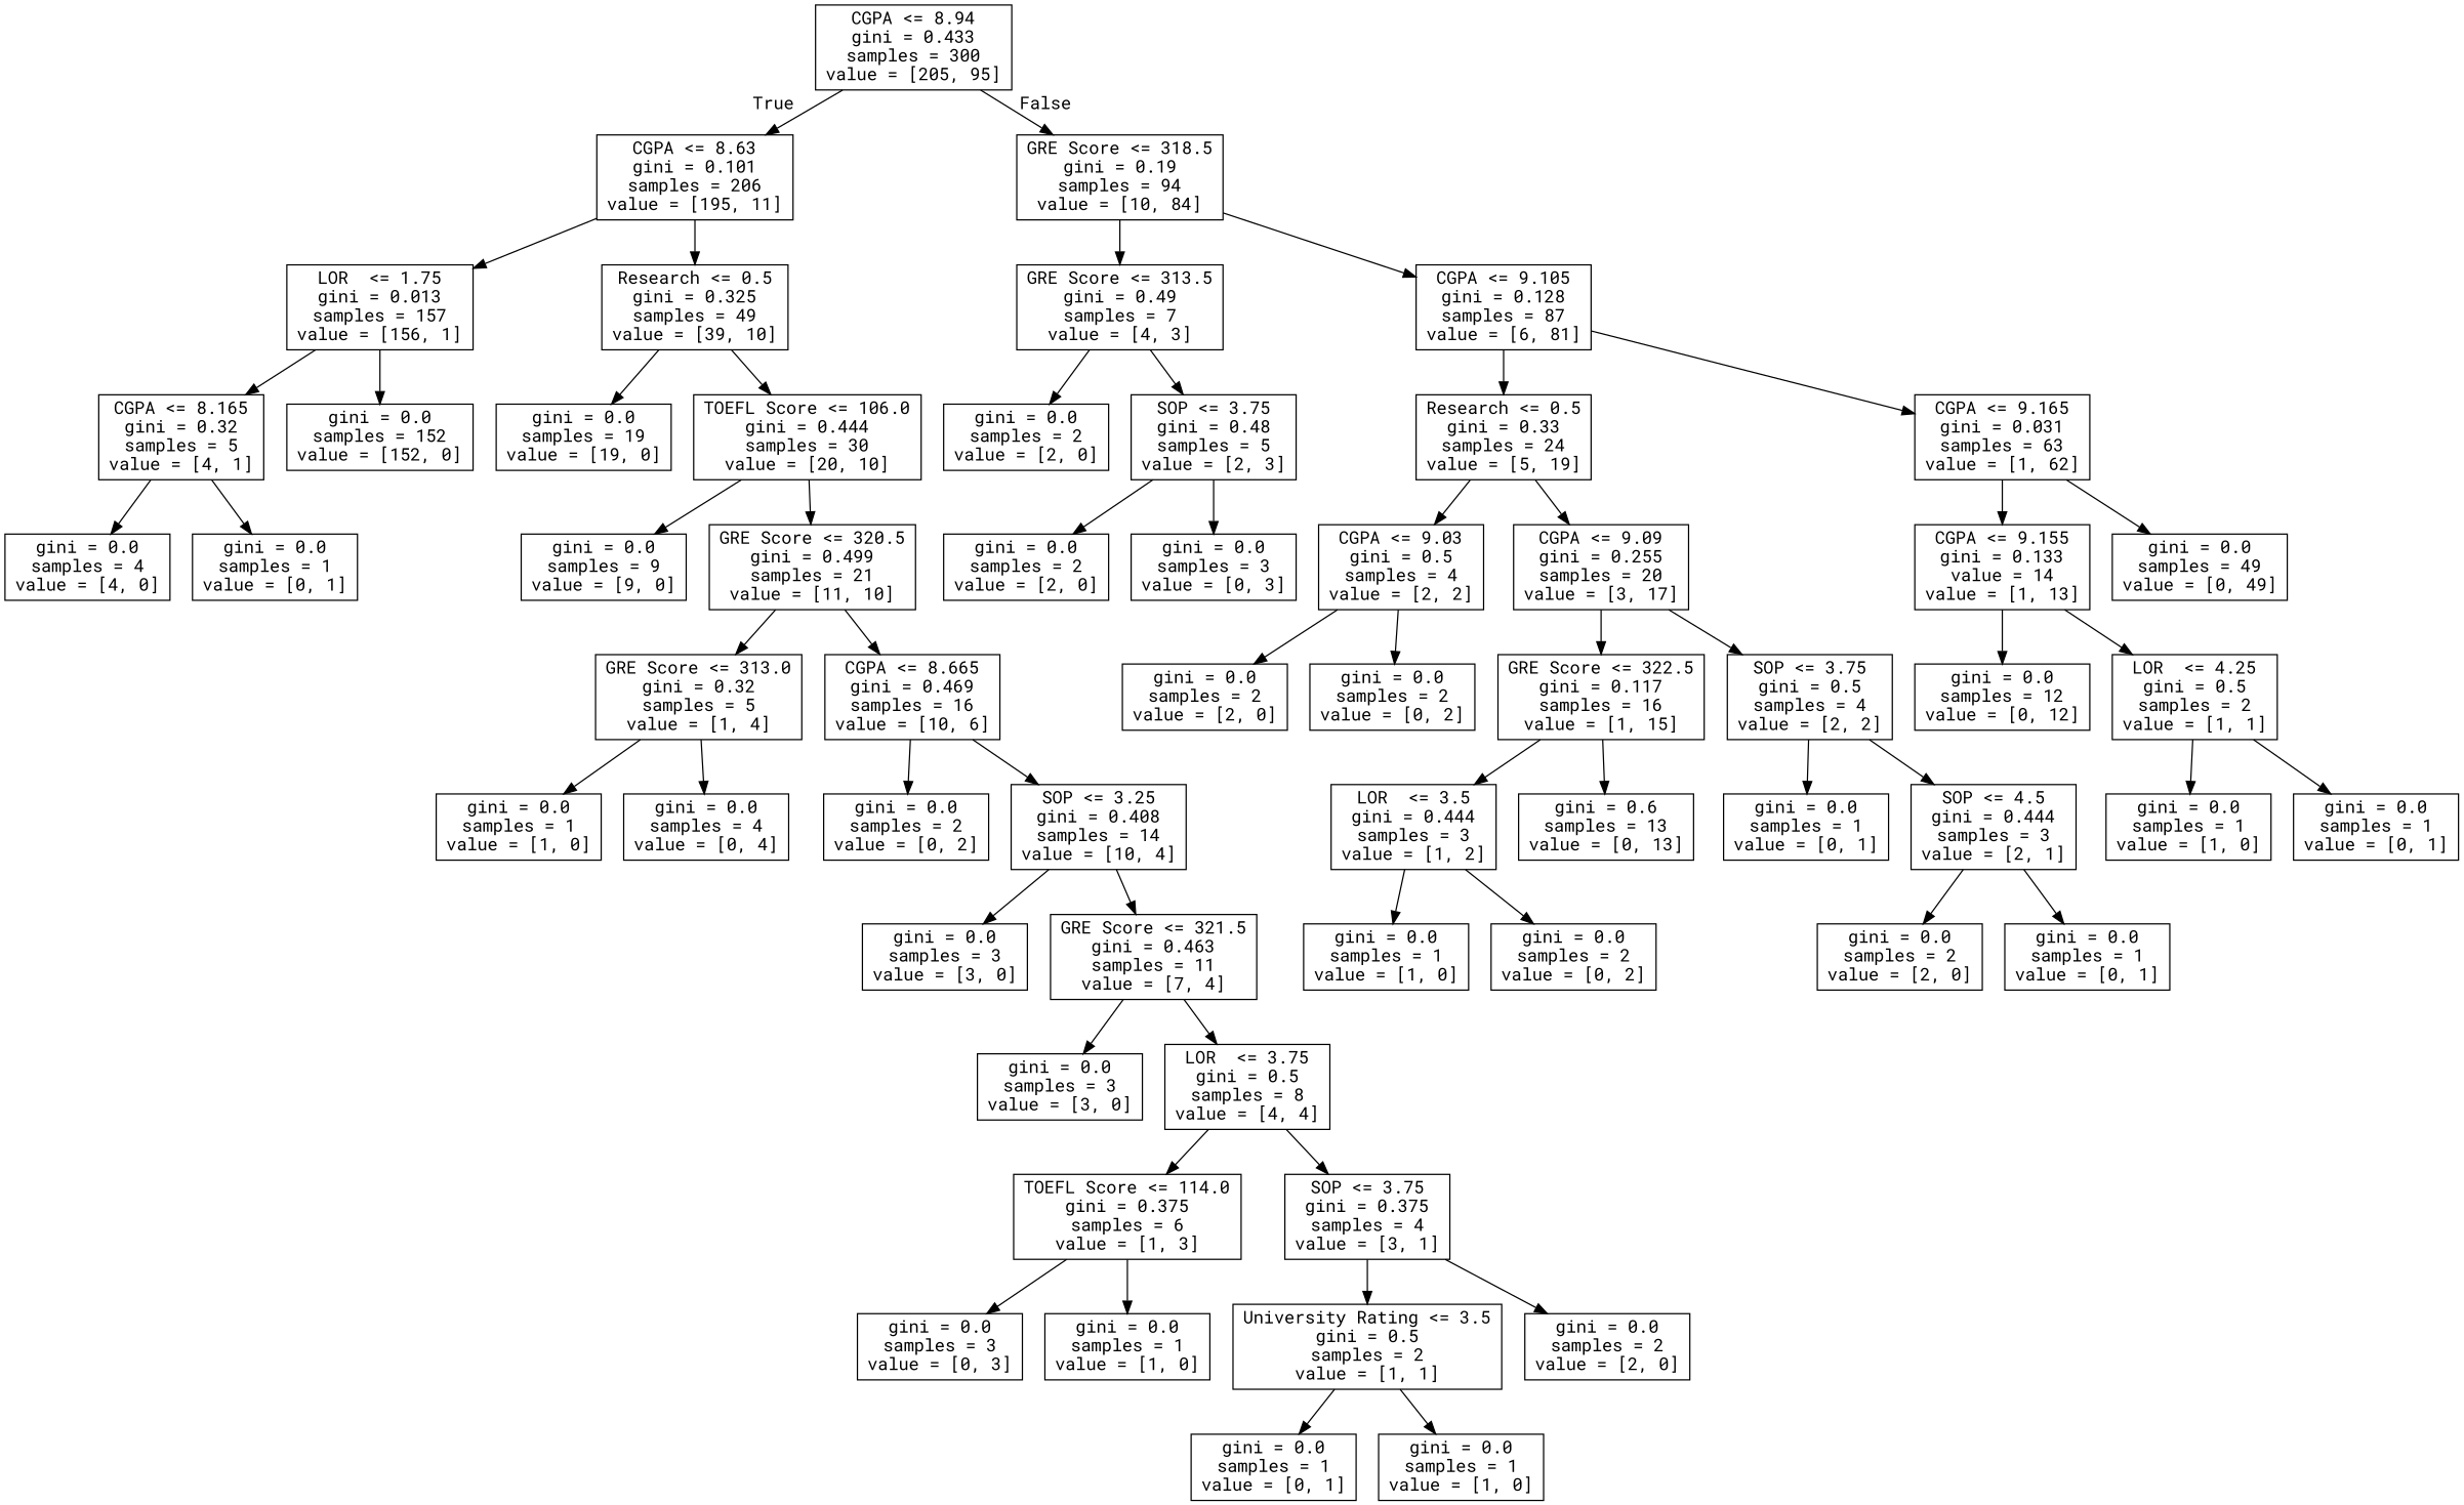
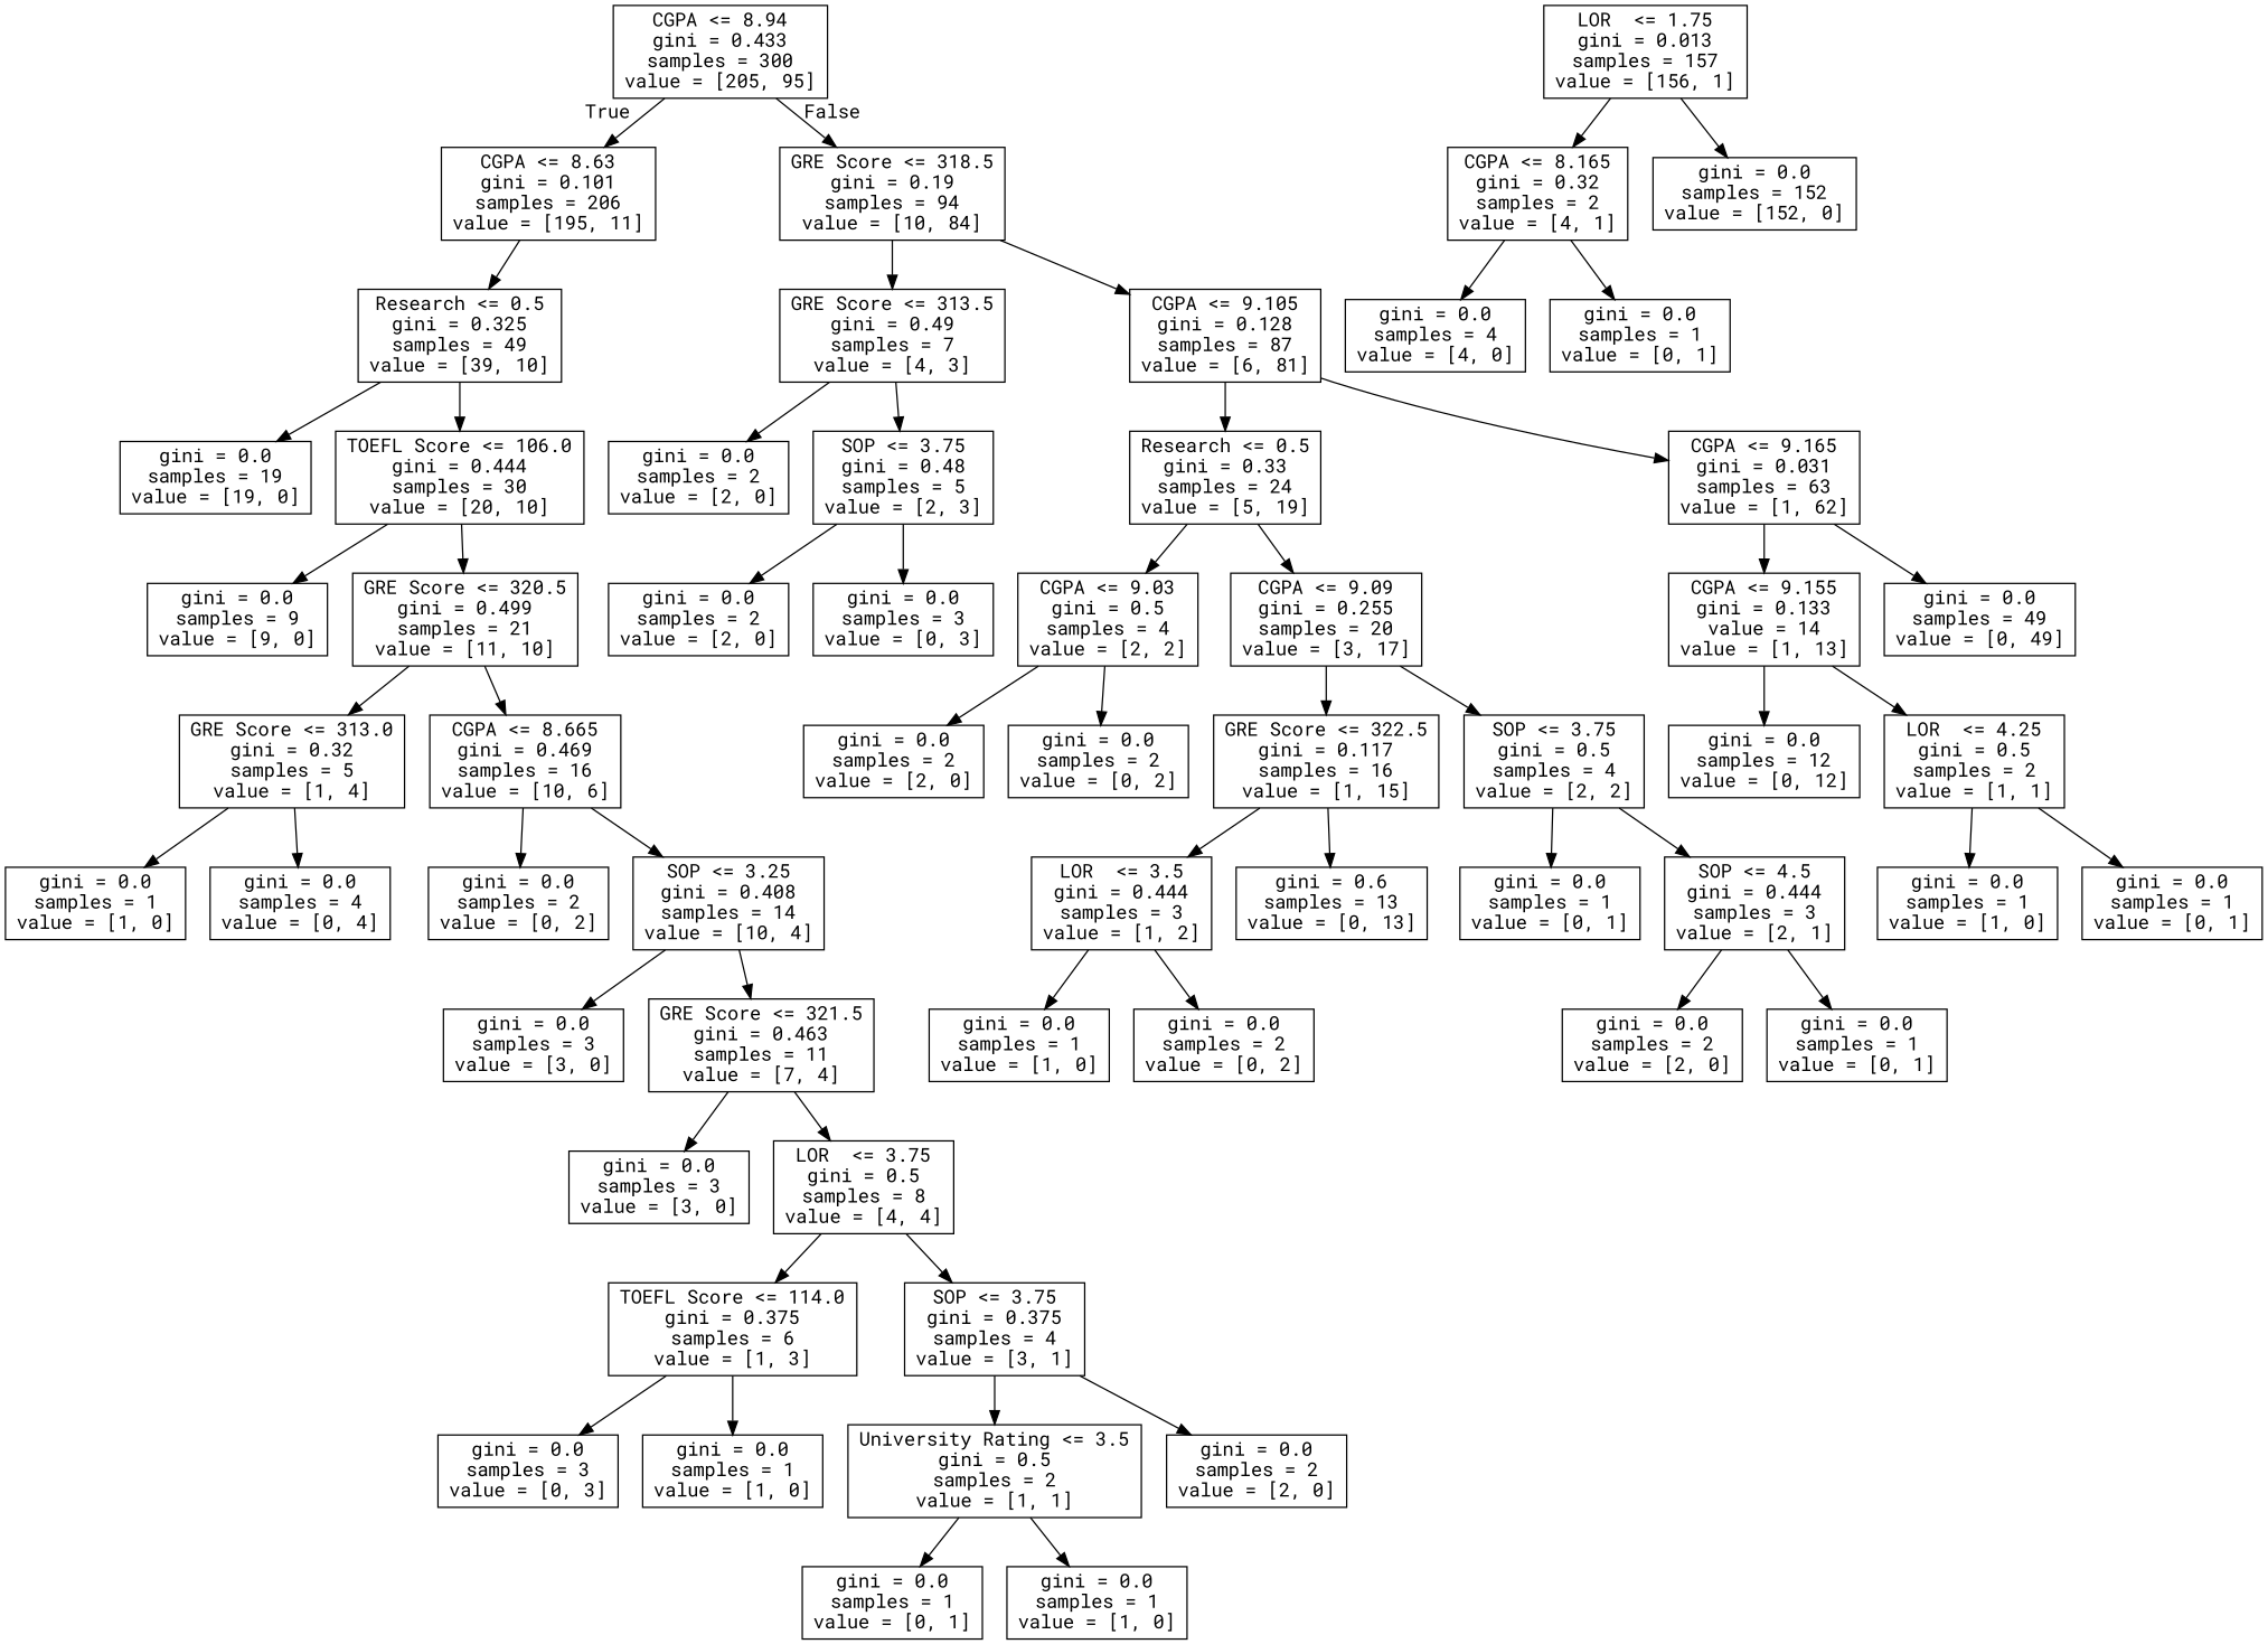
  digraph {
    fontname="Roboto Mono"
    node [fontname="Roboto Mono" shape=box]
    edge [fontname="Roboto Mono"]
    n1 [label="CGPA <= 8.94\ngini = 0.433\nsamples = 300\nvalue = [205, 95]"]
    n2 [label="CGPA <= 8.63\ngini = 0.101\nsamples = 206\nvalue = [195, 11]"]
    n3 [label="GRE Score <= 318.5\ngini = 0.19\nsamples = 94\nvalue = [10, 84]"]
    n4 [label="LOR  <= 1.75\ngini = 0.013\nsamples = 157\nvalue = [156, 1]"]
    n5 [label="Research <= 0.5\ngini = 0.325\nsamples = 49\nvalue = [39, 10]"]
    n6 [label="GRE Score <= 313.5\ngini = 0.49\nsamples = 7\nvalue = [4, 3]"]
    n7 [label="CGPA <= 9.105\ngini = 0.128\nsamples = 87\nvalue = [6, 81]"]
-   n8 [label="CGPA <= 8.165\ngini = 0.32\nsamples = 5\nvalue = [4, 1]"]
+   n8 [label="CGPA <= 8.165\ngini = 0.32\nsamples = 2\nvalue = [4, 1]"]
    n9 [label="gini = 0.0\nsamples = 152\nvalue = [152, 0]"]
    n10 [label="gini = 0.0\nsamples = 19\nvalue = [19, 0]"]
    n11 [label="TOEFL Score <= 106.0\ngini = 0.444\nsamples = 30\nvalue = [20, 10]"]
    n12 [label="gini = 0.0\nsamples = 4\nvalue = [4, 0]"]
    n13 [label="gini = 0.0\nsamples = 1\nvalue = [0, 1]"]
    n14 [label="gini = 0.0\nsamples = 9\nvalue = [9, 0]"]
    n15 [label="GRE Score <= 320.5\ngini = 0.499\nsamples = 21\nvalue = [11, 10]"]
    n16 [label="GRE Score <= 313.0\ngini = 0.32\nsamples = 5\nvalue = [1, 4]"]
    n17 [label="CGPA <= 8.665\ngini = 0.469\nsamples = 16\nvalue = [10, 6]"]
    n18 [label="gini = 0.0\nsamples = 1\nvalue = [1, 0]"]
    n19 [label="gini = 0.0\nsamples = 4\nvalue = [0, 4]"]
    n20 [label="gini = 0.0\nsamples = 2\nvalue = [0, 2]"]
    n21 [label="SOP <= 3.25\ngini = 0.408\nsamples = 14\nvalue = [10, 4]"]
    n22 [label="gini = 0.0\nsamples = 3\nvalue = [3, 0]"]
    n23 [label="GRE Score <= 321.5\ngini = 0.463\nsamples = 11\nvalue = [7, 4]"]
    n24 [label="gini = 0.0\nsamples = 3\nvalue = [3, 0]"]
    n25 [label="LOR  <= 3.75\ngini = 0.5\nsamples = 8\nvalue = [4, 4]"]
    n26 [label="TOEFL Score <= 114.0\ngini = 0.375\nsamples = 6\nvalue = [1, 3]"]
    n27 [label="SOP <= 3.75\ngini = 0.375\nsamples = 4\nvalue = [3, 1]"]
    n28 [label="gini = 0.0\nsamples = 3\nvalue = [0, 3]"]
    n29 [label="gini = 0.0\nsamples = 1\nvalue = [1, 0]"]
    n30 [label="University Rating <= 3.5\ngini = 0.5\nsamples = 2\nvalue = [1, 1]"]
    n31 [label="gini = 0.0\nsamples = 2\nvalue = [2, 0]"]
    n32 [label="gini = 0.0\nsamples = 1\nvalue = [0, 1]"]
    n33 [label="gini = 0.0\nsamples = 1\nvalue = [1, 0]"]
    n34 [label="gini = 0.0\nsamples = 2\nvalue = [2, 0]"]
    n35 [label="SOP <= 3.75\ngini = 0.48\nsamples = 5\nvalue = [2, 3]"]
    n36 [label="Research <= 0.5\ngini = 0.33\nsamples = 24\nvalue = [5, 19]"]
    n37 [label="CGPA <= 9.165\ngini = 0.031\nsamples = 63\nvalue = [1, 62]"]
    n38 [label="gini = 0.0\nsamples = 2\nvalue = [2, 0]"]
    n39 [label="gini = 0.0\nsamples = 3\nvalue = [0, 3]"]
    n40 [label="CGPA <= 9.03\ngini = 0.5\nsamples = 4\nvalue = [2, 2]"]
    n41 [label="CGPA <= 9.09\ngini = 0.255\nsamples = 20\nvalue = [3, 17]"]
    n42 [label="CGPA <= 9.155\ngini = 0.133\nvalue = 14\nvalue = [1, 13]"]
    n43 [label="gini = 0.0\nsamples = 49\nvalue = [0, 49]"]
    n44 [label="gini = 0.0\nsamples = 2\nvalue = [2, 0]"]
    n45 [label="gini = 0.0\nsamples = 2\nvalue = [0, 2]"]
    n46 [label="GRE Score <= 322.5\ngini = 0.117\nsamples = 16\nvalue = [1, 15]"]
    n47 [label="SOP <= 3.75\ngini = 0.5\nsamples = 4\nvalue = [2, 2]"]
    n48 [label="LOR  <= 3.5\ngini = 0.444\nsamples = 3\nvalue = [1, 2]"]
    n49 [label="gini = 0.6\nsamples = 13\nvalue = [0, 13]"]
    n50 [label="gini = 0.0\nsamples = 1\nvalue = [0, 1]"]
    n51 [label="SOP <= 4.5\ngini = 0.444\nsamples = 3\nvalue = [2, 1]"]
    n52 [label="gini = 0.0\nsamples = 1\nvalue = [1, 0]"]
    n53 [label="gini = 0.0\nsamples = 2\nvalue = [0, 2]"]
    n54 [label="gini = 0.0\nsamples = 2\nvalue = [2, 0]"]
    n55 [label="gini = 0.0\nsamples = 1\nvalue = [0, 1]"]
    n56 [label="gini = 0.0\nsamples = 12\nvalue = [0, 12]"]
    n57 [label="LOR  <= 4.25\ngini = 0.5\nsamples = 2\nvalue = [1, 1]"]
    n58 [label="gini = 0.0\nsamples = 1\nvalue = [1, 0]"]
    n59 [label="gini = 0.0\nsamples = 1\nvalue = [0, 1]"]
    n1 -> n2 [headlabel=True labelangle=45 labeldistance=2.5]
    n1 -> n3 [headlabel=False labelangle=-45 labeldistance=2.5]
-   n2 -> n4
    n2 -> n5
    n3 -> n6
    n3 -> n7
    n4 -> n8
    n4 -> n9
    n5 -> n10
    n5 -> n11
    n6 -> n34
    n6 -> n35
    n7 -> n36
    n7 -> n37
    n8 -> n12
    n8 -> n13
    n11 -> n14
    n11 -> n15
    n15 -> n16
    n15 -> n17
    n16 -> n18
    n16 -> n19
    n17 -> n20
    n17 -> n21
    n21 -> n22
    n21 -> n23
    n23 -> n24
    n23 -> n25
    n25 -> n26
    n25 -> n27
    n26 -> n28
    n26 -> n29
    n27 -> n30
    n27 -> n31
    n30 -> n32
    n30 -> n33
    n35 -> n38
    n35 -> n39
    n36 -> n40
    n36 -> n41
    n37 -> n42
    n37 -> n43
    n40 -> n44
    n40 -> n45
    n41 -> n46
    n41 -> n47
    n42 -> n56
    n42 -> n57
    n46 -> n48
    n46 -> n49
    n47 -> n50
    n47 -> n51
    n48 -> n52
    n48 -> n53
    n51 -> n54
    n51 -> n55
    n57 -> n58
    n57 -> n59
  }
